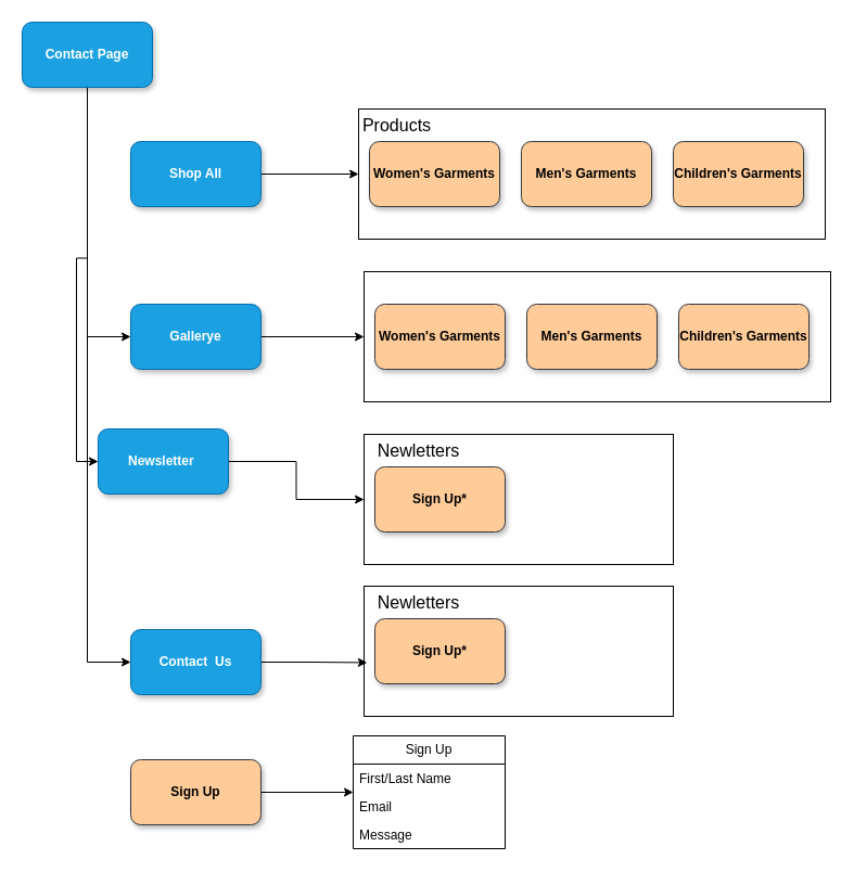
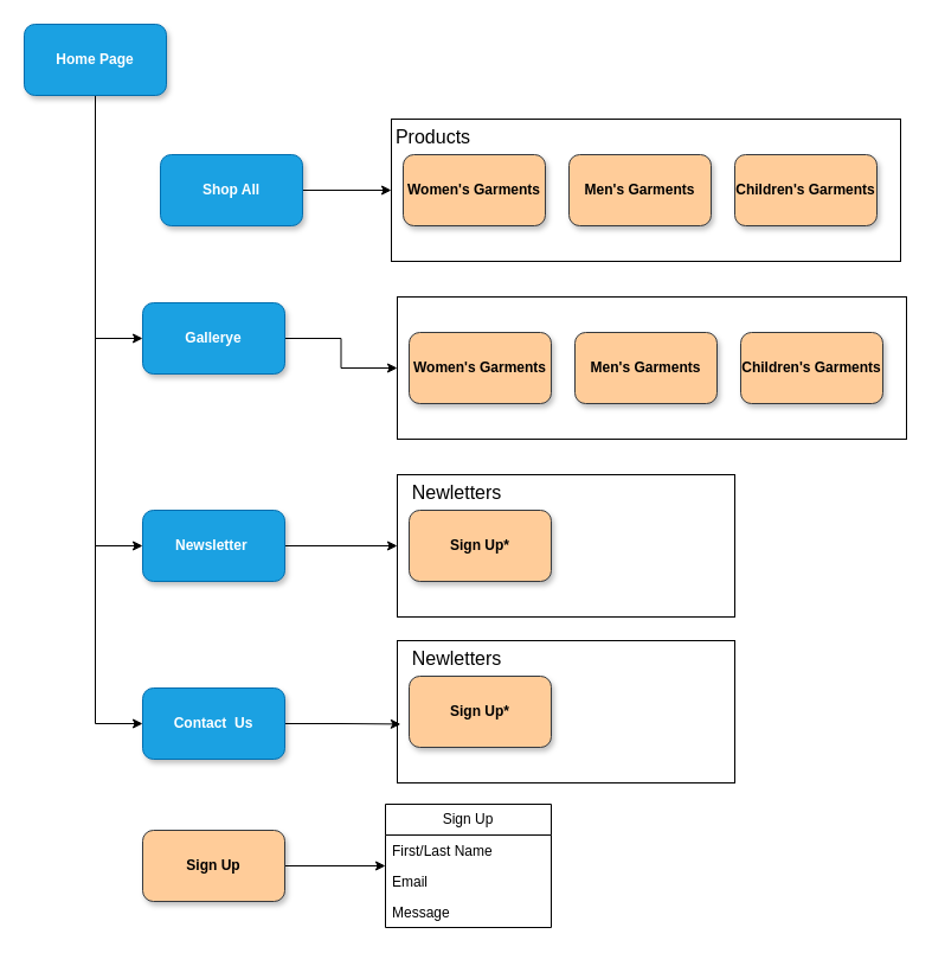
  <mxCell id="0" />
  <mxCell id="1" parent="0" />
  <mxCell id="2" style="edgeStyle=orthogonalEdgeStyle;rounded=0;orthogonalLoop=1;jettySize=auto;html=1;entryX=0;entryY=0.5;entryDx=0;entryDy=0;" edge="1" parent="1" source="5" target="9"><mxGeometry relative="1" as="geometry" /></mxCell>
  <mxCell id="3" style="edgeStyle=orthogonalEdgeStyle;rounded=0;orthogonalLoop=1;jettySize=auto;html=1;entryX=0;entryY=0.5;entryDx=0;entryDy=0;" edge="1" parent="1" source="5" target="11"><mxGeometry relative="1" as="geometry" /></mxCell>
  <mxCell id="4" style="edgeStyle=orthogonalEdgeStyle;rounded=0;orthogonalLoop=1;jettySize=auto;html=1;entryX=0;entryY=0.5;entryDx=0;entryDy=0;" edge="1" parent="1" source="5" target="13"><mxGeometry relative="1" as="geometry" /></mxCell>
- <mxCell id="5" value="&lt;b&gt;Contact Page&lt;/b&gt;" style="rounded=1;whiteSpace=wrap;html=1;fillColor=#1ba1e2;strokeColor=#006EAF;fillStyle=auto;glass=0;shadow=1;fontColor=#ffffff;" vertex="1" parent="1"><mxGeometry x="20" y="20" width="120" height="60" as="geometry" /></mxCell>
+ <mxCell id="5" value="&lt;b&gt;Home Page&lt;/b&gt;" style="rounded=1;whiteSpace=wrap;html=1;fillColor=#1ba1e2;strokeColor=#006EAF;fillStyle=auto;glass=0;shadow=1;fontColor=#ffffff;" vertex="1" parent="1"><mxGeometry x="20" y="20" width="120" height="60" as="geometry" /></mxCell>
  <mxCell id="6" style="edgeStyle=orthogonalEdgeStyle;rounded=0;orthogonalLoop=1;jettySize=auto;html=1;entryX=0;entryY=0.5;entryDx=0;entryDy=0;" edge="1" parent="1" source="7" target="14"><mxGeometry relative="1" as="geometry" /></mxCell>
- <mxCell id="7" value="&lt;b&gt;Shop All&lt;/b&gt;" style="rounded=1;whiteSpace=wrap;html=1;fillColor=#1ba1e2;strokeColor=#006EAF;fillStyle=auto;glass=0;shadow=1;fontColor=#ffffff;" vertex="1" parent="1"><mxGeometry x="120" y="130" width="120" height="60" as="geometry" /></mxCell>
+ <mxCell id="7" value="&lt;b&gt;Shop All&lt;/b&gt;" style="rounded=1;whiteSpace=wrap;html=1;fillColor=#1ba1e2;strokeColor=#006EAF;fillStyle=auto;glass=0;shadow=1;fontColor=#ffffff;" vertex="1" parent="1"><mxGeometry x="135" y="130" width="120" height="60" as="geometry" /></mxCell>
  <mxCell id="8" style="edgeStyle=orthogonalEdgeStyle;rounded=0;orthogonalLoop=1;jettySize=auto;html=1;exitX=1;exitY=0.5;exitDx=0;exitDy=0;entryX=0;entryY=0.5;entryDx=0;entryDy=0;" edge="1" parent="1" source="9" target="19"><mxGeometry relative="1" as="geometry" /></mxCell>
- <mxCell id="9" value="&lt;b&gt;Gallerye&lt;/b&gt;" style="rounded=1;whiteSpace=wrap;html=1;fillColor=#1ba1e2;strokeColor=#006EAF;fillStyle=auto;glass=0;shadow=1;fontColor=#ffffff;" vertex="1" parent="1"><mxGeometry x="120" y="280" width="120" height="60" as="geometry" /></mxCell>
+ <mxCell id="9" value="&lt;b&gt;Gallerye&lt;/b&gt;" style="rounded=1;whiteSpace=wrap;html=1;fillColor=#1ba1e2;strokeColor=#006EAF;fillStyle=auto;glass=0;shadow=1;fontColor=#ffffff;" vertex="1" parent="1"><mxGeometry x="120" y="255" width="120" height="60" as="geometry" /></mxCell>
  <mxCell id="10" style="edgeStyle=orthogonalEdgeStyle;rounded=0;orthogonalLoop=1;jettySize=auto;html=1;exitX=1;exitY=0.5;exitDx=0;exitDy=0;entryX=0;entryY=0.5;entryDx=0;entryDy=0;" edge="1" parent="1" source="11" target="23"><mxGeometry relative="1" as="geometry" /></mxCell>
- <mxCell id="11" value="&lt;b&gt;Newsletter&amp;nbsp;&lt;/b&gt;" style="rounded=1;whiteSpace=wrap;html=1;fillColor=#1ba1e2;strokeColor=#006EAF;fillStyle=auto;glass=0;shadow=1;fontColor=#ffffff;" vertex="1" parent="1"><mxGeometry x="90" y="395" width="120" height="60" as="geometry" /></mxCell>
+ <mxCell id="11" value="&lt;b&gt;Newsletter&amp;nbsp;&lt;/b&gt;" style="rounded=1;whiteSpace=wrap;html=1;fillColor=#1ba1e2;strokeColor=#006EAF;fillStyle=auto;glass=0;shadow=1;fontColor=#ffffff;" vertex="1" parent="1"><mxGeometry x="120" y="430" width="120" height="60" as="geometry" /></mxCell>
  <mxCell id="12" style="edgeStyle=orthogonalEdgeStyle;rounded=0;orthogonalLoop=1;jettySize=auto;html=1;exitX=1;exitY=0.5;exitDx=0;exitDy=0;entryX=0.01;entryY=0.587;entryDx=0;entryDy=0;entryPerimeter=0;" edge="1" parent="1" source="13" target="26"><mxGeometry relative="1" as="geometry" /></mxCell>
  <mxCell id="13" value="&lt;b&gt;Contact&amp;nbsp; Us&lt;/b&gt;" style="rounded=1;whiteSpace=wrap;html=1;fillColor=#1ba1e2;strokeColor=#006EAF;fillStyle=auto;glass=0;shadow=1;fontColor=#ffffff;" vertex="1" parent="1"><mxGeometry x="120" y="580" width="120" height="60" as="geometry" /></mxCell>
  <mxCell id="14" value="" style="rounded=0;whiteSpace=wrap;html=1;fillColor=none;align=center;" vertex="1" parent="1"><mxGeometry x="330" y="100" width="430" height="120" as="geometry" /></mxCell>
  <mxCell id="15" value="&lt;font style=&quot;font-size: 16px;&quot;&gt;Products&lt;/font&gt;" style="text;html=1;align=center;verticalAlign=middle;resizable=0;points=[];autosize=1;strokeColor=none;fillColor=none;" vertex="1" parent="1"><mxGeometry x="320" y="100" width="90" height="30" as="geometry" /></mxCell>
  <mxCell id="16" value="&lt;b&gt;Women's Garments&lt;/b&gt;" style="rounded=1;whiteSpace=wrap;html=1;fillColor=#ffcc99;strokeColor=#36393d;fillStyle=auto;glass=0;shadow=1;" vertex="1" parent="1"><mxGeometry x="340" y="130" width="120" height="60" as="geometry" /></mxCell>
  <mxCell id="17" value="&lt;b&gt;Men's Garments&lt;/b&gt;" style="rounded=1;whiteSpace=wrap;html=1;fillColor=#ffcc99;strokeColor=#36393d;fillStyle=auto;glass=0;shadow=1;" vertex="1" parent="1"><mxGeometry x="480" y="130" width="120" height="60" as="geometry" /></mxCell>
  <mxCell id="18" value="&lt;b&gt;Children's Garments&lt;/b&gt;" style="rounded=1;whiteSpace=wrap;html=1;fillColor=#ffcc99;strokeColor=#36393d;fillStyle=auto;glass=0;shadow=1;" vertex="1" parent="1"><mxGeometry x="620" y="130" width="120" height="60" as="geometry" /></mxCell>
  <mxCell id="19" value="" style="rounded=0;whiteSpace=wrap;html=1;fillColor=none;align=center;" vertex="1" parent="1"><mxGeometry x="335" y="250" width="430" height="120" as="geometry" /></mxCell>
  <mxCell id="20" value="&lt;b&gt;Women's Garments&lt;/b&gt;" style="rounded=1;whiteSpace=wrap;html=1;fillColor=#ffcc99;strokeColor=#36393d;fillStyle=auto;glass=0;shadow=1;" vertex="1" parent="1"><mxGeometry x="345" y="280" width="120" height="60" as="geometry" /></mxCell>
  <mxCell id="21" value="&lt;b&gt;Men's Garments&lt;/b&gt;" style="rounded=1;whiteSpace=wrap;html=1;fillColor=#ffcc99;strokeColor=#36393d;fillStyle=auto;glass=0;shadow=1;" vertex="1" parent="1"><mxGeometry x="485" y="280" width="120" height="60" as="geometry" /></mxCell>
  <mxCell id="22" value="&lt;b&gt;Children's Garments&lt;/b&gt;" style="rounded=1;whiteSpace=wrap;html=1;fillColor=#ffcc99;strokeColor=#36393d;fillStyle=auto;glass=0;shadow=1;" vertex="1" parent="1"><mxGeometry x="625" y="280" width="120" height="60" as="geometry" /></mxCell>
  <mxCell id="23" value="" style="rounded=0;whiteSpace=wrap;html=1;fillColor=none;align=center;" vertex="1" parent="1"><mxGeometry x="335" y="400" width="285" height="120" as="geometry" /></mxCell>
  <mxCell id="24" value="&lt;font style=&quot;font-size: 16px;&quot;&gt;Newletters&lt;/font&gt;" style="text;html=1;align=center;verticalAlign=middle;resizable=0;points=[];autosize=1;strokeColor=none;fillColor=none;" vertex="1" parent="1"><mxGeometry x="335" y="400" width="100" height="30" as="geometry" /></mxCell>
  <mxCell id="25" value="&lt;b&gt;Sign Up*&lt;/b&gt;" style="rounded=1;whiteSpace=wrap;html=1;fillColor=#ffcc99;strokeColor=#36393d;fillStyle=auto;glass=0;shadow=1;" vertex="1" parent="1"><mxGeometry x="345" y="430" width="120" height="60" as="geometry" /></mxCell>
  <mxCell id="26" value="" style="rounded=0;whiteSpace=wrap;html=1;fillColor=none;align=center;" vertex="1" parent="1"><mxGeometry x="335" y="540" width="285" height="120" as="geometry" /></mxCell>
  <mxCell id="27" value="&lt;font style=&quot;font-size: 16px;&quot;&gt;Newletters&lt;/font&gt;" style="text;html=1;align=center;verticalAlign=middle;resizable=0;points=[];autosize=1;strokeColor=none;fillColor=none;" vertex="1" parent="1"><mxGeometry x="335" y="540" width="100" height="30" as="geometry" /></mxCell>
  <mxCell id="28" value="&lt;b&gt;Sign Up*&lt;/b&gt;" style="rounded=1;whiteSpace=wrap;html=1;fillColor=#ffcc99;strokeColor=#36393d;fillStyle=auto;glass=0;shadow=1;" vertex="1" parent="1"><mxGeometry x="345" y="570" width="120" height="60" as="geometry" /></mxCell>
  <mxCell id="29" style="edgeStyle=orthogonalEdgeStyle;rounded=0;orthogonalLoop=1;jettySize=auto;html=1;exitX=1;exitY=0.5;exitDx=0;exitDy=0;entryX=0;entryY=0.5;entryDx=0;entryDy=0;" edge="1" parent="1" source="30" target="31"><mxGeometry relative="1" as="geometry" /></mxCell>
  <mxCell id="30" value="&lt;b&gt;Sign Up&lt;/b&gt;" style="rounded=1;whiteSpace=wrap;html=1;fillColor=#ffcc99;strokeColor=#36393d;fillStyle=auto;glass=0;shadow=1;" vertex="1" parent="1"><mxGeometry x="120" y="700" width="120" height="60" as="geometry" /></mxCell>
  <mxCell id="31" value="Sign Up" style="swimlane;fontStyle=0;childLayout=stackLayout;horizontal=1;startSize=26;fillColor=none;horizontalStack=0;resizeParent=1;resizeParentMax=0;resizeLast=0;collapsible=1;marginBottom=0;whiteSpace=wrap;html=1;" vertex="1" parent="1"><mxGeometry x="325" y="678" width="140" height="104" as="geometry" /></mxCell>
  <mxCell id="32" value="First/Last Name" style="text;strokeColor=none;fillColor=none;align=left;verticalAlign=top;spacingLeft=4;spacingRight=4;overflow=hidden;rotatable=0;points=[[0,0.5],[1,0.5]];portConstraint=eastwest;whiteSpace=wrap;html=1;" vertex="1" parent="31"><mxGeometry y="26" width="140" height="26" as="geometry" /></mxCell>
  <mxCell id="33" value="Email" style="text;strokeColor=none;fillColor=none;align=left;verticalAlign=top;spacingLeft=4;spacingRight=4;overflow=hidden;rotatable=0;points=[[0,0.5],[1,0.5]];portConstraint=eastwest;whiteSpace=wrap;html=1;" vertex="1" parent="31"><mxGeometry y="52" width="140" height="26" as="geometry" /></mxCell>
  <mxCell id="34" value="Message" style="text;strokeColor=none;fillColor=none;align=left;verticalAlign=top;spacingLeft=4;spacingRight=4;overflow=hidden;rotatable=0;points=[[0,0.5],[1,0.5]];portConstraint=eastwest;whiteSpace=wrap;html=1;" vertex="1" parent="31"><mxGeometry y="78" width="140" height="26" as="geometry" /></mxCell>
